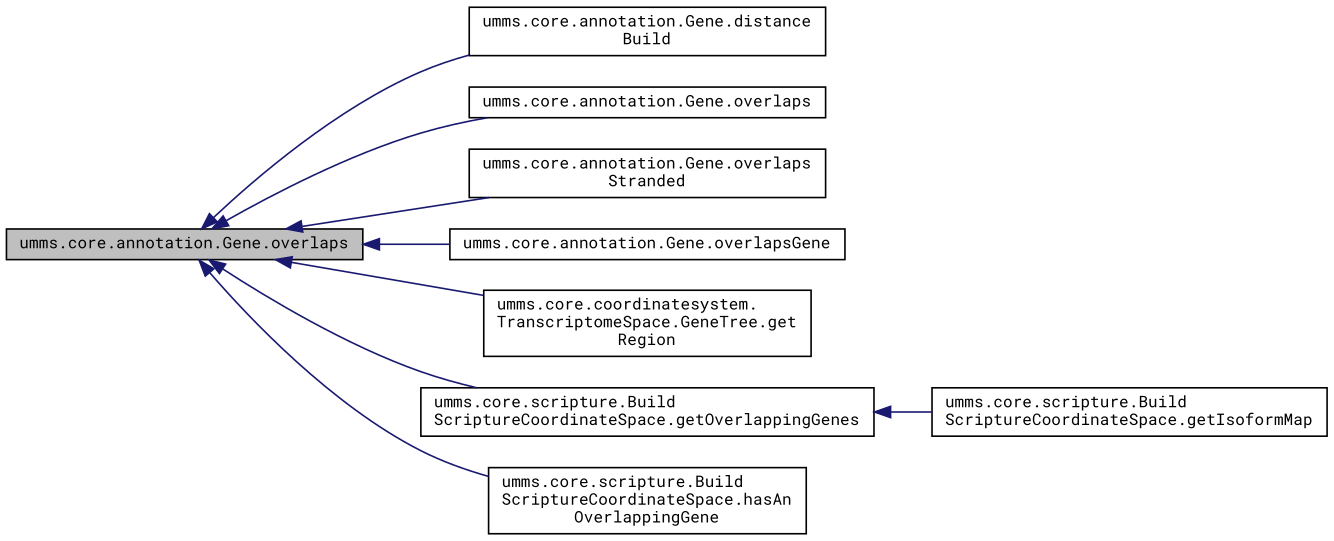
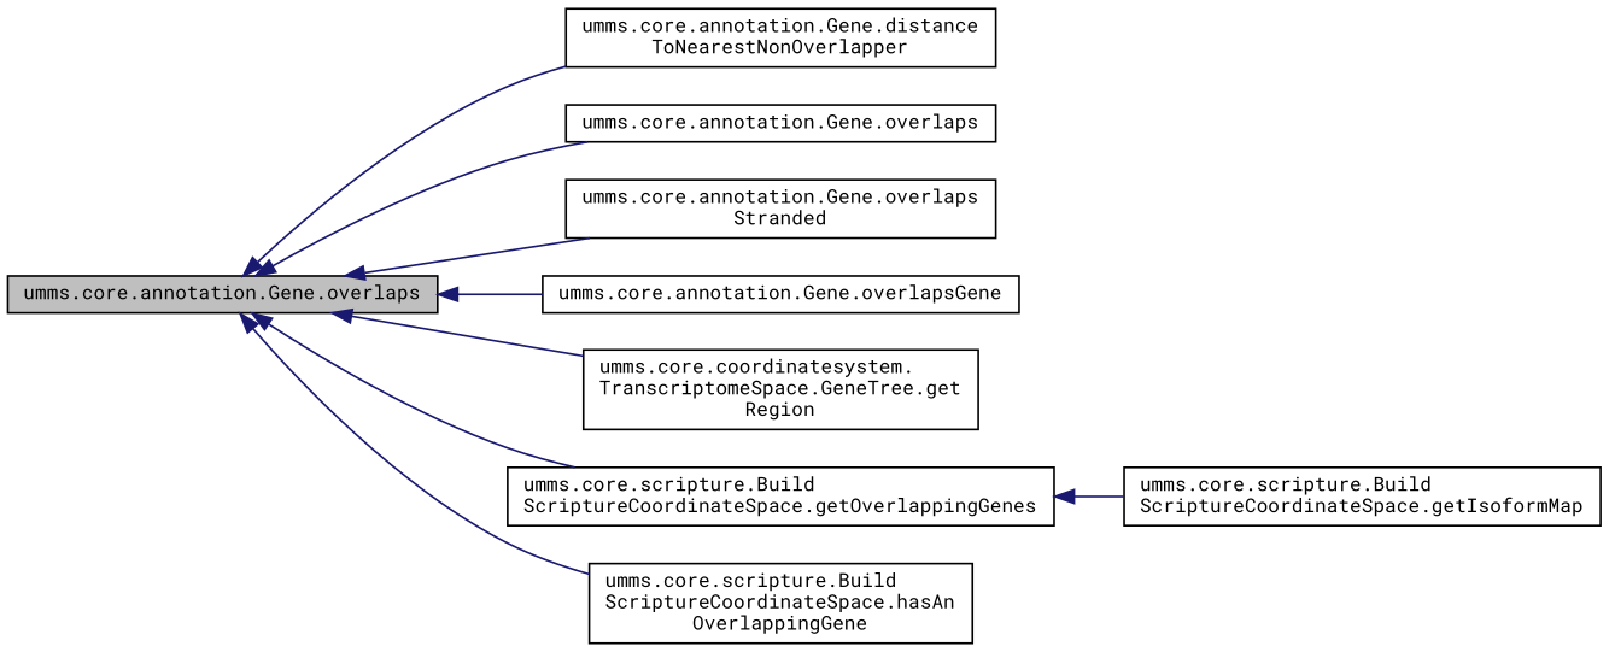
  digraph {
    rankdir=LR
    fontname="Roboto Mono"
    node [color=black fillcolor=white fontname="Roboto Mono" fontsize=10 shape=record style=filled]
    edge [color=midnightblue dir=back fontname="Roboto Mono" fontsize=10 labelfontname=Helvetica labelfontsize=10 style=solid]
    n1 [fillcolor=grey75 fontcolor=black height=0.2 label="umms.core.annotation.Gene.overlaps" width=0.4]
-   n2 [height=0.2 label="umms.core.annotation.Gene.distance\lBuild" width=0.4]
+   n2 [height=0.2 label="umms.core.annotation.Gene.distance\lToNearestNonOverlapper" width=0.4]
    n3 [height=0.2 label="umms.core.annotation.Gene.overlaps" width=0.4]
    n4 [height=0.2 label="umms.core.annotation.Gene.overlaps\lStranded" width=0.4]
    n5 [height=0.2 label="umms.core.annotation.Gene.overlapsGene" width=0.4]
    n6 [height=0.2 label="umms.core.coordinatesystem.\lTranscriptomeSpace.GeneTree.get\lRegion" width=0.4]
    n7 [height=0.2 label="umms.core.scripture.Build\lScriptureCoordinateSpace.getOverlappingGenes" width=0.4]
    n8 [height=0.2 label="umms.core.scripture.Build\lScriptureCoordinateSpace.hasAn\lOverlappingGene" width=0.4]
    n9 [height=0.2 label="umms.core.scripture.Build\lScriptureCoordinateSpace.getIsoformMap" width=0.4]
    n1 -> n2
    n1 -> n3
    n1 -> n4
    n1 -> n5
    n1 -> n6
    n1 -> n7
    n1 -> n8
    n7 -> n9
  }
